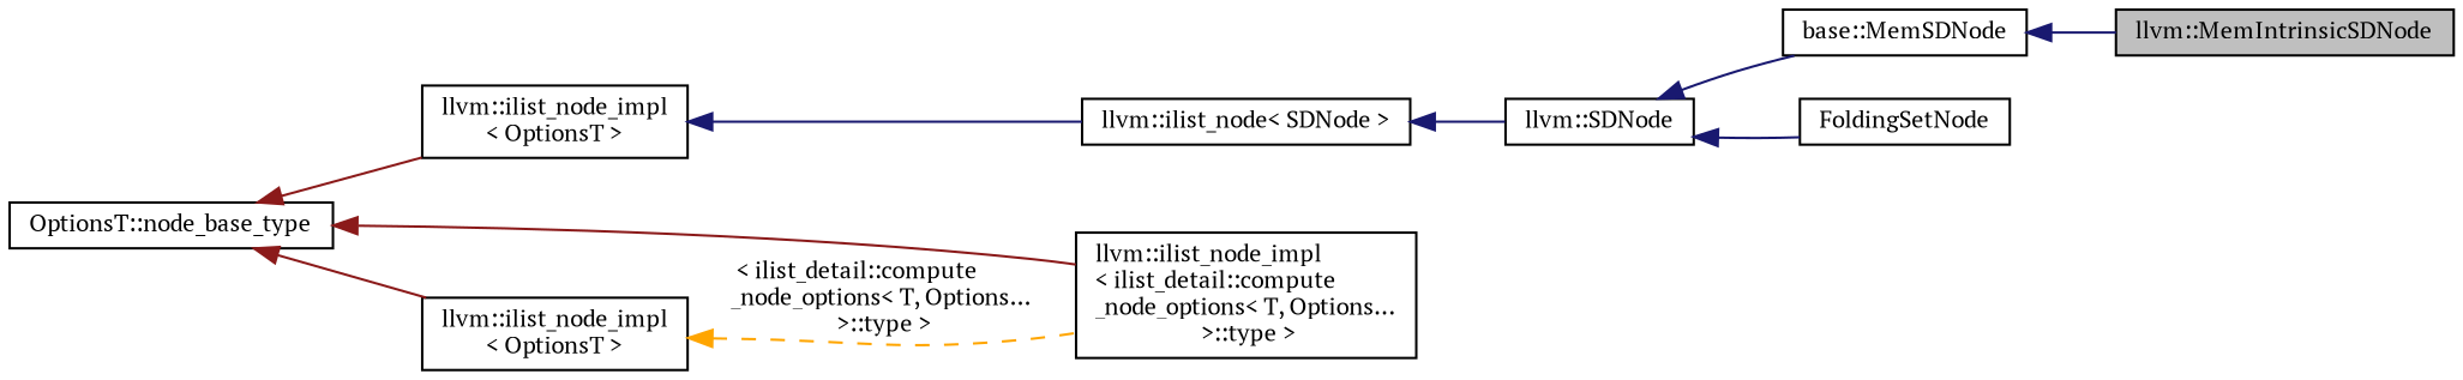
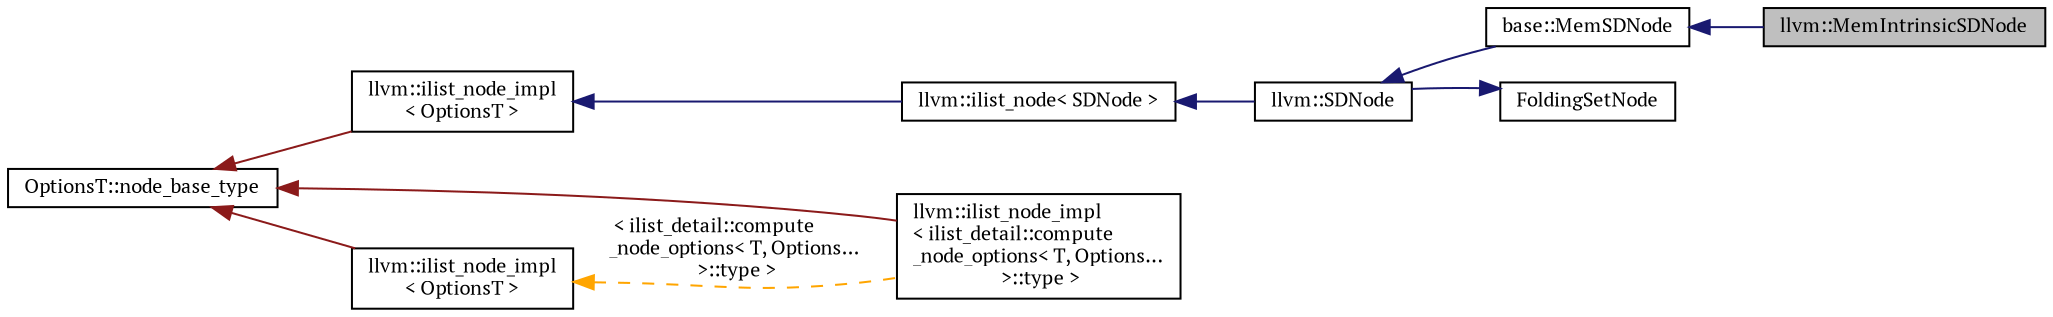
  digraph {
    fontname="PT Serif"
    rankdir=LR
    node [color=black fontname="PT Serif" fontsize=10 shape=box]
    edge [color=midnightblue dir=back fontname="PT Serif" fontsize=10 labelfontname=Helvetica labelfontsize=10 style=solid]
    n1 [fillcolor=grey75 fontcolor=black height=0.2 label="llvm::MemIntrinsicSDNode" style=filled width=0.4]
    n2 [height=0.2 label="base::MemSDNode" width=0.4]
    n3 [height=0.2 label="llvm::SDNode" width=0.4]
    n4 [height=0.2 label=FoldingSetNode width=0.4]
    n5 [height=0.2 label="llvm::ilist_node\< SDNode \>" width=0.4]
    n6 [height=0.2 label="llvm::ilist_node_impl\l\< OptionsT \>" width=0.4]
    n7 [height=0.2 label="OptionsT::node_base_type" width=0.4]
    n8 [height=0.2 label="llvm::ilist_node_impl\l\< ilist_detail::compute\l_node_options\< T, Options...\l \>::type \>" width=0.4]
    n9 [height=0.2 label="llvm::ilist_node_impl\l\< OptionsT \>" width=0.4]
    n2 -> n1
    n3 -> n2
-   n3 -> n4
+   n4 -> n3
    n5 -> n3
    n6 -> n5
    n7 -> n6 [color=firebrick4]
    n7 -> n8 [color=firebrick4]
    n7 -> n9 [color=firebrick4]
    n9 -> n8 [color=orange label=" \< ilist_detail::compute\l_node_options\< T, Options...\l \>::type \>" style=dashed]
  }
